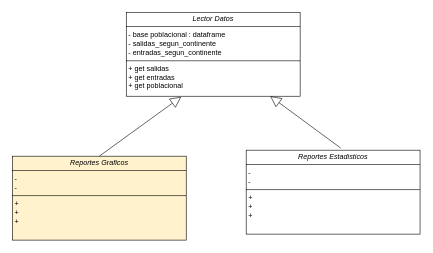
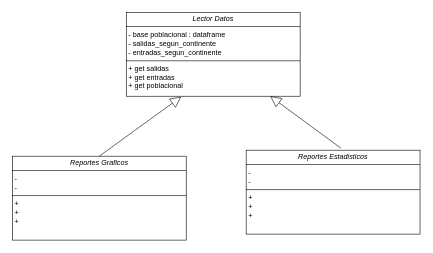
  <mxCell id="0" />
  <mxCell id="1" parent="0" />
  <mxCell id="2" value="&lt;p style=&quot;margin:0px;margin-top:4px;text-align:center;&quot;&gt;&lt;i&gt;Lector Datos&lt;/i&gt;&lt;/p&gt;&lt;hr size=&quot;1&quot; style=&quot;border-style:solid;&quot;&gt;&lt;p style=&quot;margin:0px;margin-left:4px;&quot;&gt;- base poblacional : dataframe&lt;br&gt;- salidas_segun_continente&lt;/p&gt;&lt;p style=&quot;margin:0px;margin-left:4px;&quot;&gt;- entradas_segun_continente&lt;/p&gt;&lt;hr size=&quot;1&quot; style=&quot;border-style:solid;&quot;&gt;&lt;p style=&quot;margin:0px;margin-left:4px;&quot;&gt;+ get salidas&lt;br&gt;+ get entradas&lt;/p&gt;&lt;p style=&quot;margin:0px;margin-left:4px;&quot;&gt;+ get poblacional&lt;/p&gt;" style="verticalAlign=top;align=left;overflow=fill;html=1;whiteSpace=wrap;" parent="1" vertex="1"><mxGeometry x="210" y="20" width="290" height="140" as="geometry" /></mxCell>
- <mxCell id="3" value="&lt;p style=&quot;margin:0px;margin-top:4px;text-align:center;&quot;&gt;&lt;i&gt;Reportes Graficos&lt;/i&gt;&lt;/p&gt;&lt;hr size=&quot;1&quot; style=&quot;border-style:solid;&quot;&gt;&lt;p style=&quot;margin:0px;margin-left:4px;&quot;&gt;-&lt;/p&gt;&lt;p style=&quot;margin:0px;margin-left:4px;&quot;&gt;-&amp;nbsp;&lt;/p&gt;&lt;hr size=&quot;1&quot; style=&quot;border-style:solid;&quot;&gt;&lt;p style=&quot;margin:0px;margin-left:4px;&quot;&gt;+&amp;nbsp;&lt;br&gt;+&amp;nbsp;&lt;/p&gt;&lt;p style=&quot;margin:0px;margin-left:4px;&quot;&gt;+&lt;/p&gt;" style="verticalAlign=top;align=left;overflow=fill;html=1;whiteSpace=wrap;fillColor=#fff2cc;" parent="1" vertex="1"><mxGeometry x="20" y="260" width="290" height="140" as="geometry" /></mxCell>
+ <mxCell id="3" value="&lt;p style=&quot;margin:0px;margin-top:4px;text-align:center;&quot;&gt;&lt;i&gt;Reportes Graficos&lt;/i&gt;&lt;/p&gt;&lt;hr size=&quot;1&quot; style=&quot;border-style:solid;&quot;&gt;&lt;p style=&quot;margin:0px;margin-left:4px;&quot;&gt;-&lt;/p&gt;&lt;p style=&quot;margin:0px;margin-left:4px;&quot;&gt;-&amp;nbsp;&lt;/p&gt;&lt;hr size=&quot;1&quot; style=&quot;border-style:solid;&quot;&gt;&lt;p style=&quot;margin:0px;margin-left:4px;&quot;&gt;+&amp;nbsp;&lt;br&gt;+&amp;nbsp;&lt;/p&gt;&lt;p style=&quot;margin:0px;margin-left:4px;&quot;&gt;+&lt;/p&gt;" style="verticalAlign=top;align=left;overflow=fill;html=1;whiteSpace=wrap;" parent="1" vertex="1"><mxGeometry x="20" y="260" width="290" height="140" as="geometry" /></mxCell>
  <mxCell id="4" value="&lt;p style=&quot;margin:0px;margin-top:4px;text-align:center;&quot;&gt;&lt;i&gt;Reportes Estadisticos&lt;/i&gt;&lt;/p&gt;&lt;hr size=&quot;1&quot; style=&quot;border-style:solid;&quot;&gt;&lt;p style=&quot;margin:0px;margin-left:4px;&quot;&gt;-&amp;nbsp;&amp;nbsp;&lt;/p&gt;&lt;p style=&quot;margin:0px;margin-left:4px;&quot;&gt;-&amp;nbsp;&lt;/p&gt;&lt;hr size=&quot;1&quot; style=&quot;border-style:solid;&quot;&gt;&lt;p style=&quot;margin:0px;margin-left:4px;&quot;&gt;+&amp;nbsp;&lt;br&gt;+&amp;nbsp;&lt;/p&gt;&lt;p style=&quot;margin:0px;margin-left:4px;&quot;&gt;+&lt;/p&gt;" style="verticalAlign=top;align=left;overflow=fill;html=1;whiteSpace=wrap;" parent="1" vertex="1"><mxGeometry x="410" y="250" width="290" height="140" as="geometry" /></mxCell>
  <mxCell id="5" value="" style="endArrow=block;endSize=16;endFill=0;html=1;rounded=0;exitX=0.5;exitY=0;exitDx=0;exitDy=0;entryX=0.316;entryY=1.007;entryDx=0;entryDy=0;entryPerimeter=0;" parent="1" source="3" target="2" edge="1"><mxGeometry width="160" relative="1" as="geometry"><mxPoint x="200" y="280" as="sourcePoint" /><mxPoint x="270" y="210" as="targetPoint" /></mxGeometry></mxCell>
  <mxCell id="6" value="" style="endArrow=block;endSize=16;endFill=0;html=1;rounded=0;exitX=0.544;exitY=-0.025;exitDx=0;exitDy=0;exitPerimeter=0;" parent="1" source="4" target="2" edge="1"><mxGeometry width="160" relative="1" as="geometry"><mxPoint x="300" y="140" as="sourcePoint" /><mxPoint x="370" y="70" as="targetPoint" /></mxGeometry></mxCell>
